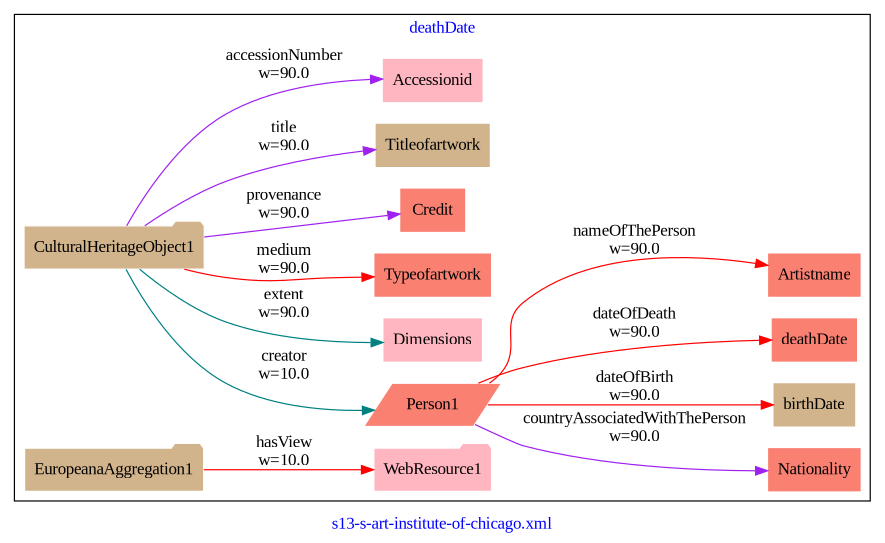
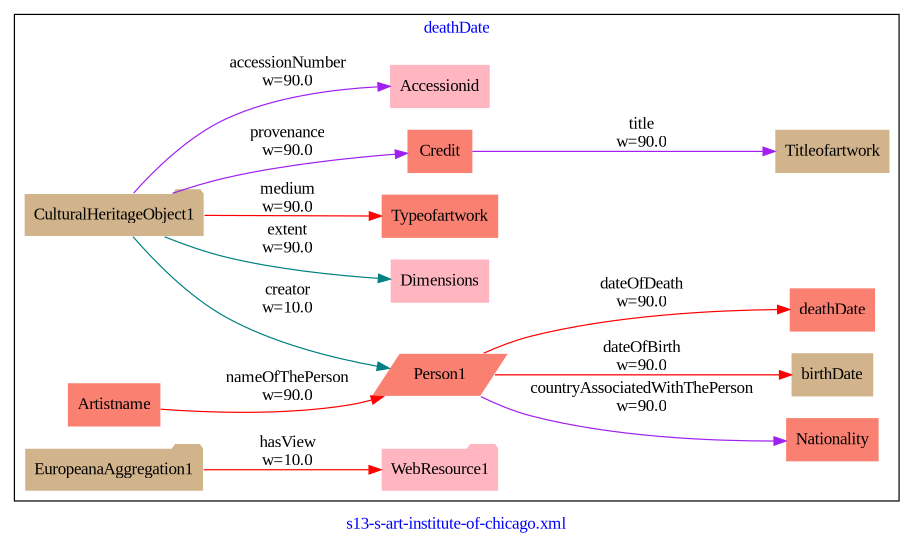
  digraph {
    fontcolor=blue
    fontname="Liberation Serif"
    label="s13-s-art-institute-of-chicago.xml"
    rankdir=LR
    remincross=true
    node [fillcolor=salmon fontname="Liberation Serif" shape=plaintext style=filled]
    edge [color=red fontcolor=black fontname="Liberation Serif"]
    n1 [color=white fillcolor=tan label="CulturalHeritageObject1\n" shape=folder]
    n2 [color=white label="Person1\n" shape=parallelogram]
    n3 [fillcolor=lightpink label="Dimensions\n"]
    n4 [label="Typeofartwork\n"]
    n5 [label="Credit\n"]
    n6 [fillcolor=tan label="Titleofartwork\n"]
    n7 [fillcolor=lightpink label="Accessionid\n"]
    n8 [label="Nationality\n"]
    n9 [fillcolor=tan label="birthDate\n"]
    n10 [label="deathDate\n"]
    n11 [label="Artistname\n"]
    n12 [color=white fillcolor=tan label="EuropeanaAggregation1\n" shape=folder]
    n13 [color=white fillcolor=lightpink label="WebResource1\n" shape=folder]
    subgraph cluster_1 {
      label=deathDate
      n1
      n2
      n3
      n4
      n5
      n6
      n7
      n8
      n9
      n10
      n11
      n12
      n13
    }
    n1 -> n2 [color=teal label="creator\nw=10.0"]
    n1 -> n3 [color=teal label="extent\nw=90.0"]
    n1 -> n4 [label="medium\nw=90.0"]
    n1 -> n5 [color=purple label="provenance\nw=90.0"]
-   n1 -> n6 [color=purple label="title\nw=90.0"]
+   n5 -> n6 [color=purple label="title\nw=90.0"]
    n1 -> n7 [color=purple label="accessionNumber\nw=90.0"]
    n2 -> n8 [color=purple label="countryAssociatedWithThePerson\nw=90.0"]
    n2 -> n9 [label="dateOfBirth\nw=90.0"]
    n2 -> n10 [label="dateOfDeath\nw=90.0"]
-   n2 -> n11 [label="nameOfThePerson\nw=90.0"]
+   n11 -> n2 [label="nameOfThePerson\nw=90.0"]
    n12 -> n13 [label="hasView\nw=10.0"]
  }
